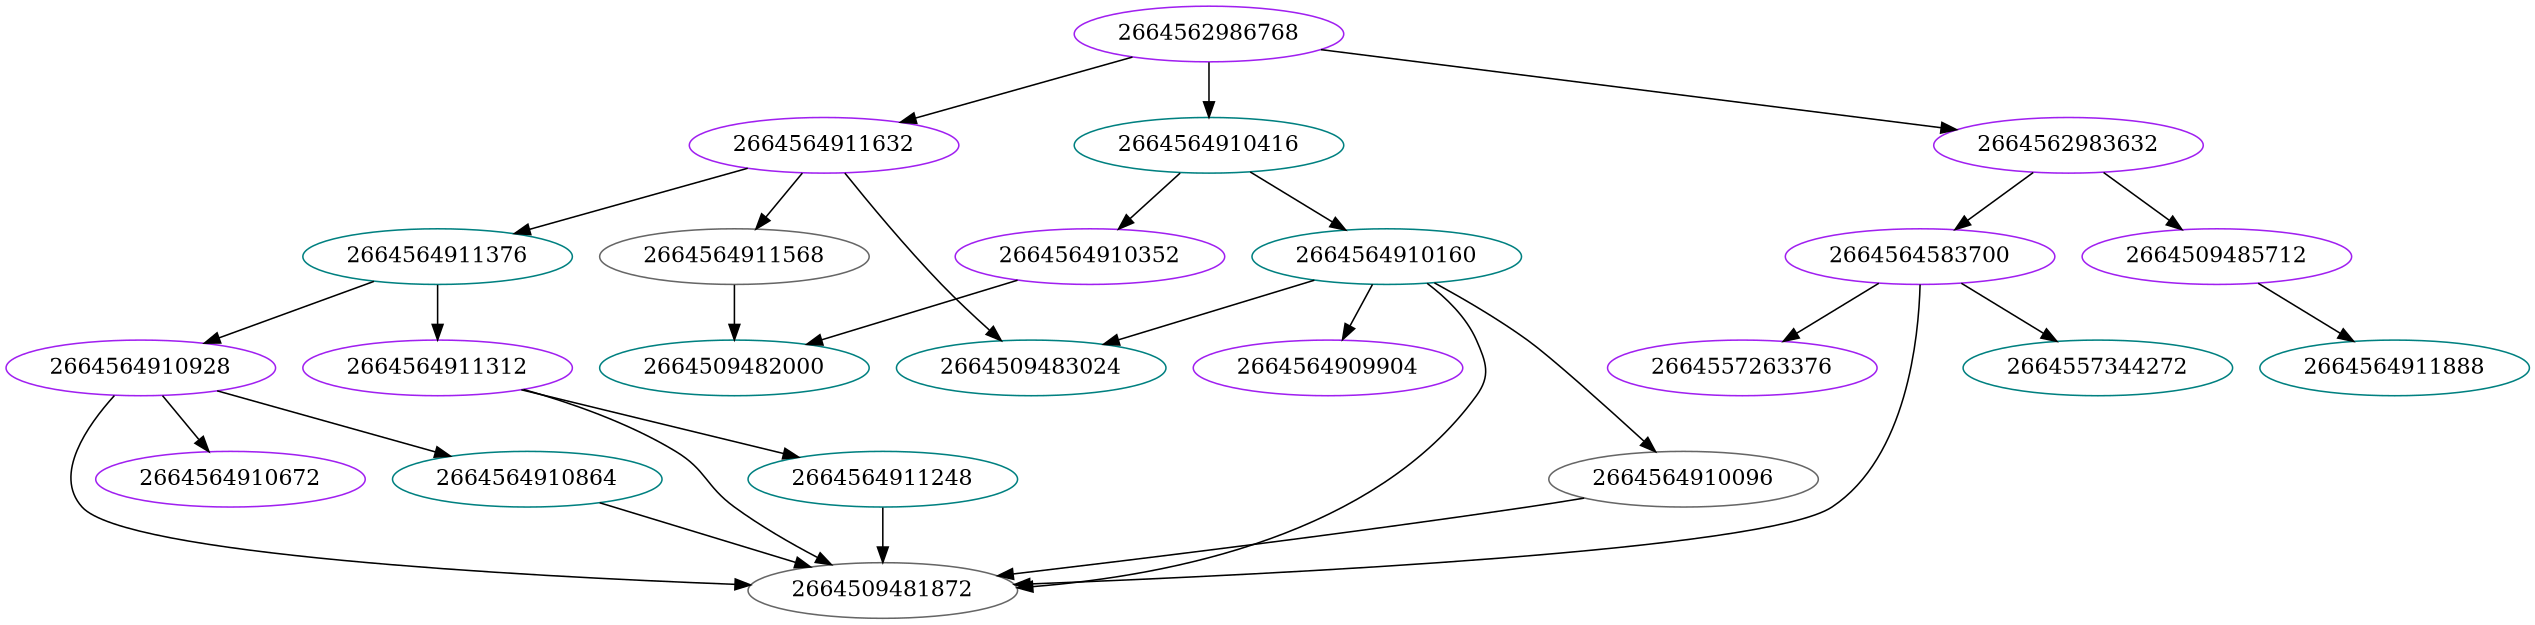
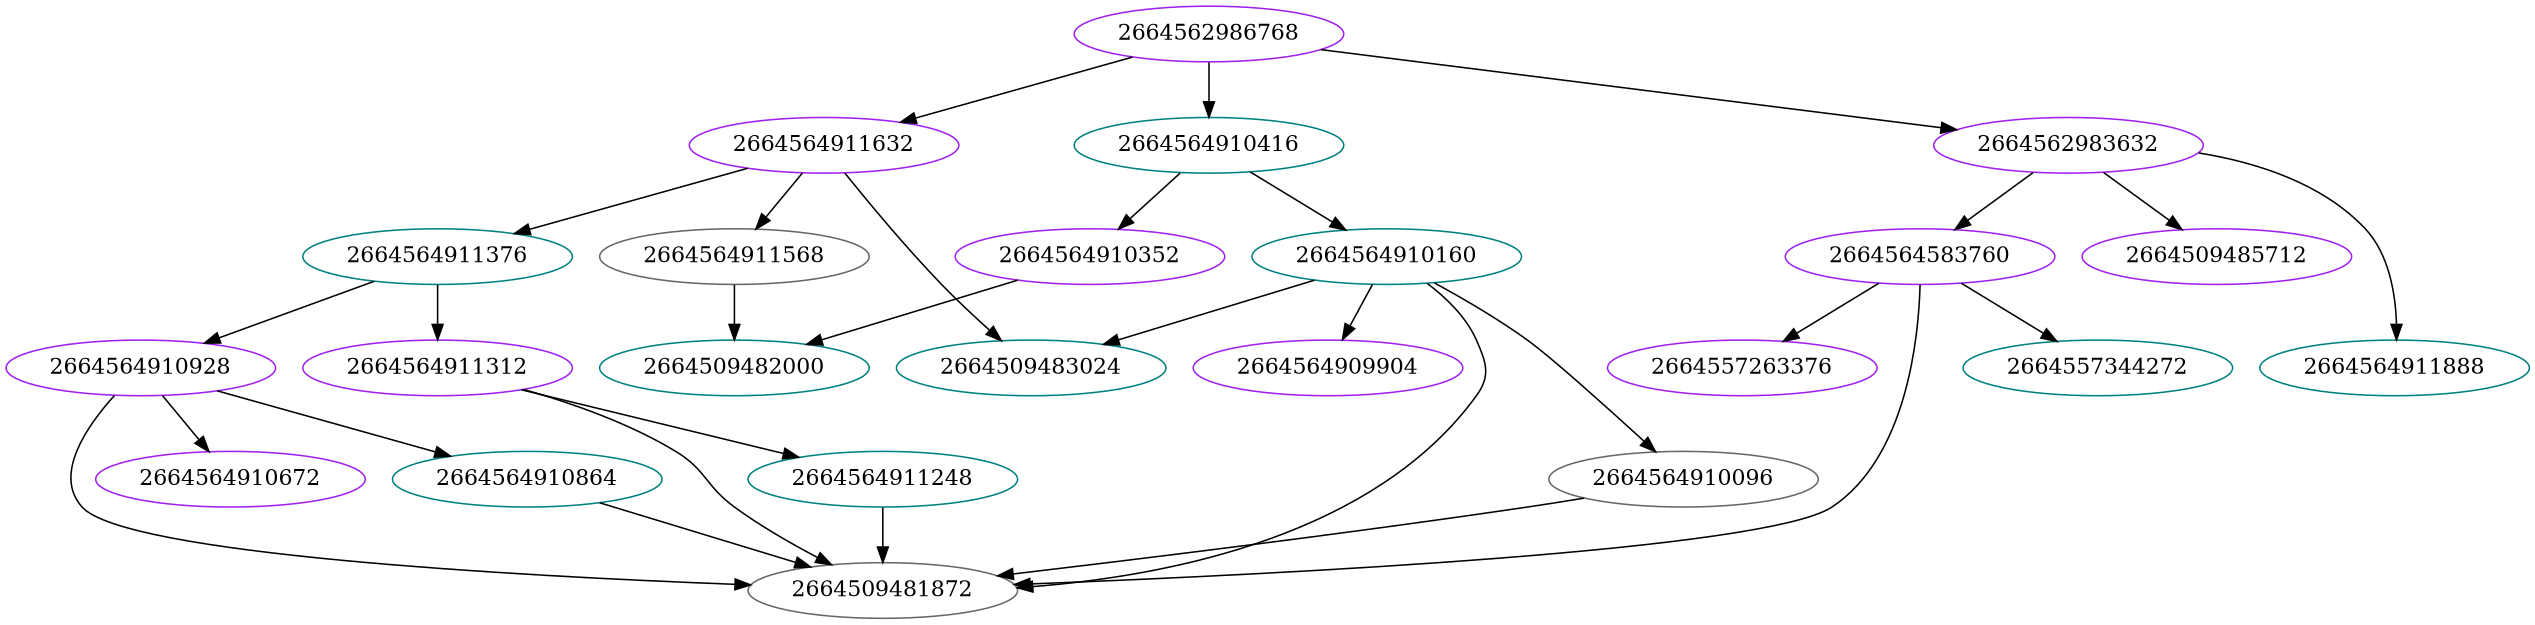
  strict digraph {
    node [color=purple type=Name]
    2664564910864 [color=teal]
    2664509481872 [color=gray40 type=Load]
    2664562986768 [type=If]
    2664564911632 [type=AugAssign]
    2664564910416 [color=teal type=AugAssign]
    2664562983632 [type=Compare]
    2664509483024 [color=teal type=Add]
    2664564911376 [color=teal type=Call]
    2664564911568 [color=gray40]
    2664564910352
    2664564910160 [color=teal type=Subscript]
    2664509485712 [type=Eq]
    2664564911888 [color=teal type=Constant]
-   2664564583760 [type=Subscript label=2664564583700]
+   2664564583760 [type=Subscript]
    2664557344272 [color=teal type=Constant]
    2664564910928 [type=Subscript]
    2664564911312 [type=Attribute]
    2664509482000 [color=teal type=Store]
    2664564910672 [type=Constant]
    2664564911248 [color=teal]
    2664564910096 [color=gray40]
    2664564909904 [type=Constant]
    2664557263376
    2664564910864 -> 2664509481872
    2664562986768 -> 2664564911632
    2664562986768 -> 2664564910416
    2664562986768 -> 2664562983632
    2664564911632 -> 2664509483024
    2664564911632 -> 2664564911376
    2664564911632 -> 2664564911568
    2664564910416 -> 2664564910352
    2664564910416 -> 2664564910160
    2664562983632 -> 2664509485712
-   2664509485712 -> 2664564911888
+   2664562983632 -> 2664564911888
    2664562983632 -> 2664564583760
    2664564911376 -> 2664564910928
    2664564911376 -> 2664564911312
    2664564911568 -> 2664509482000
    2664564910352 -> 2664509482000
    2664564910160 -> 2664509481872
    2664564910160 -> 2664509483024
    2664564910160 -> 2664564910096
    2664564910160 -> 2664564909904
    2664564583760 -> 2664509481872
    2664564583760 -> 2664557344272
    2664564583760 -> 2664557263376
    2664564910928 -> 2664564910864
    2664564910928 -> 2664509481872
    2664564910928 -> 2664564910672
    2664564911312 -> 2664509481872
    2664564911312 -> 2664564911248
    2664564911248 -> 2664509481872
    2664564910096 -> 2664509481872
  }
